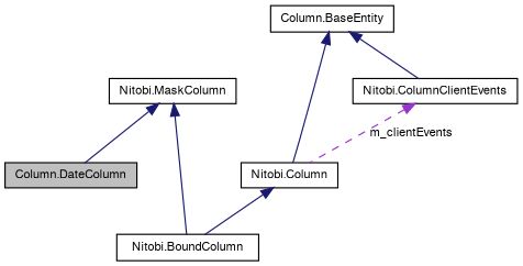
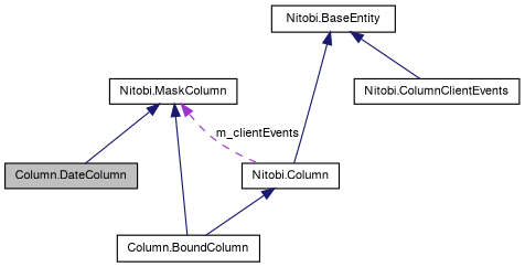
  digraph {
    node [color=black fontname=FreeSans fontsize=10 shape=record]
    edge [color=midnightblue dir=back fontname=FreeSans fontsize=10 labelfontname=FreeSans labelfontsize=10 style=solid]
    n1 [fillcolor=grey75 fontcolor=black height=0.2 label="Column.DateColumn" style=filled width=0.4]
    n2 [height=0.2 label="Nitobi.MaskColumn" width=0.4]
-   n3 [height=0.2 label="Nitobi.BoundColumn" width=0.4]
+   n3 [height=0.2 label="Column.BoundColumn" width=0.4]
    n4 [height=0.2 label="Nitobi.Column" width=0.4]
-   n5 [height=0.2 label="Column.BaseEntity" width=0.4]
+   n5 [height=0.2 label="Nitobi.BaseEntity" width=0.4]
    n6 [height=0.2 label="Nitobi.ColumnClientEvents" width=0.4]
    n2 -> n1
    n2 -> n3
    n4 -> n3
    n5 -> n4
    n5 -> n6
-   n6 -> n4 [color=darkorchid3 label=m_clientEvents style=dashed]
+   n2 -> n4 [color=darkorchid3 label=m_clientEvents style=dashed]
  }
